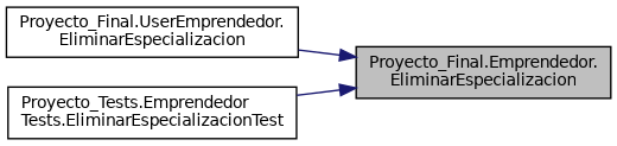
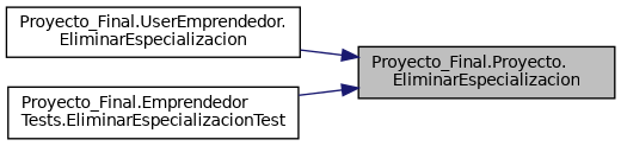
  digraph {
    rankdir=RL
    node [color=black fillcolor=white fontname=Helvetica fontsize=10 shape=record style=filled]
    edge [color=midnightblue dir=back fontname=Helvetica fontsize=10 labelfontname=Helvetica labelfontsize=10 style=solid]
-   n1 [fillcolor=grey75 fontcolor=black height=0.2 label="Proyecto_Final.Emprendedor.\lEliminarEspecializacion" width=0.4]
+   n1 [fillcolor=grey75 fontcolor=black height=0.2 label="Proyecto_Final.Proyecto.\lEliminarEspecializacion" width=0.4]
    n2 [height=0.2 label="Proyecto_Final.UserEmprendedor.\lEliminarEspecializacion" width=0.4]
-   n3 [height=0.2 label="Proyecto_Tests.Emprendedor\lTests.EliminarEspecializacionTest" width=0.4]
+   n3 [height=0.2 label="Proyecto_Final.Emprendedor\lTests.EliminarEspecializacionTest" width=0.4]
    n1 -> n2
    n1 -> n3
  }
